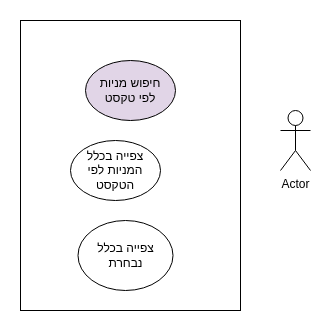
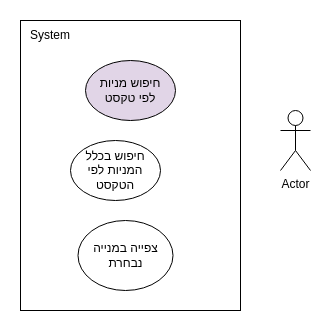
  <mxCell id="0" />
  <mxCell id="1" parent="0" />
  <mxCell id="2" value="" style="rounded=0;whiteSpace=wrap;html=1;" parent="1" vertex="1"><mxGeometry x="20" y="20" width="220" height="290" as="geometry" /></mxCell>
+ <mxCell id="3" value="System" style="text;html=1;strokeColor=none;fillColor=none;align=center;verticalAlign=middle;whiteSpace=wrap;rounded=0;" parent="1" vertex="1"><mxGeometry x="20" y="20" width="60" height="30" as="geometry" /></mxCell>
  <mxCell id="4" value="Actor" style="shape=umlActor;verticalLabelPosition=bottom;verticalAlign=top;html=1;outlineConnect=0;" parent="1" vertex="1"><mxGeometry x="280" y="110" width="30" height="60" as="geometry" /></mxCell>
  <mxCell id="5" value="חיפוש מניות&lt;br&gt;לפי טקסט" style="ellipse;whiteSpace=wrap;html=1;fillColor=#e1d5e7;" parent="1" vertex="1"><mxGeometry x="85" y="60" width="90" height="60" as="geometry" /></mxCell>
- <mxCell id="6" value="צפייה בכלל&lt;br&gt;המניות לפי הטקסט" style="ellipse;whiteSpace=wrap;html=1;" parent="1" vertex="1"><mxGeometry x="70" y="140" width="90" height="60" as="geometry" /></mxCell>
- <mxCell id="7" value="צפייה בכלל&lt;br&gt;נבחרת" style="ellipse;whiteSpace=wrap;html=1;" parent="1" vertex="1"><mxGeometry x="77.5" y="220" width="95" height="70" as="geometry" /></mxCell>
+ <mxCell id="6" value="חיפוש בכלל&lt;br&gt;המניות לפי הטקסט" style="ellipse;whiteSpace=wrap;html=1;" parent="1" vertex="1"><mxGeometry x="70" y="140" width="90" height="60" as="geometry" /></mxCell>
+ <mxCell id="7" value="צפייה במנייה&lt;br&gt;נבחרת" style="ellipse;whiteSpace=wrap;html=1;" parent="1" vertex="1"><mxGeometry x="77.5" y="220" width="95" height="70" as="geometry" /></mxCell>
